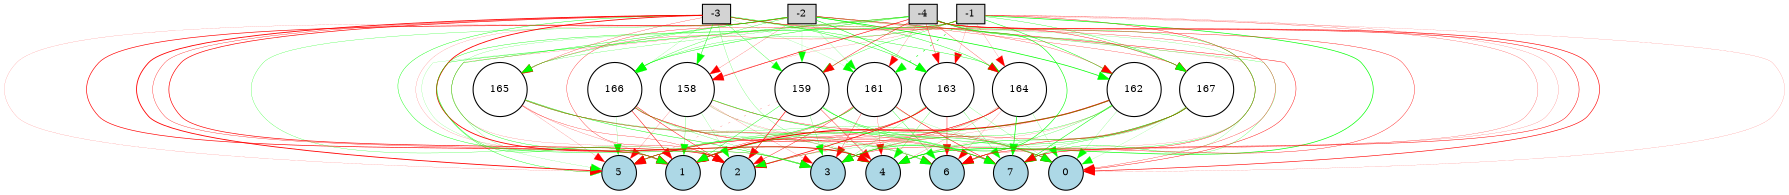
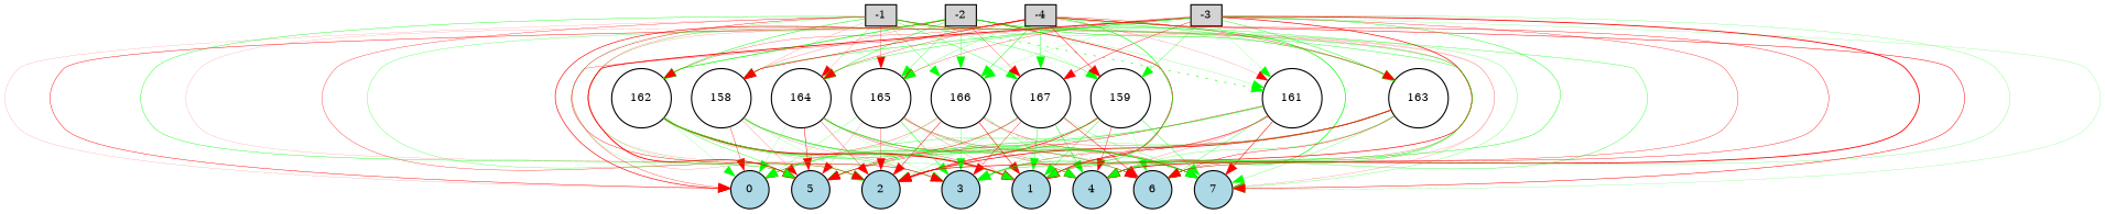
  digraph {
    node [fillcolor=white fontsize=9 shape=circle style=filled]
    edge [color=red style=solid]
    -1 [fillcolor=lightgray height=0.2 shape=box width=0.2]
    0 [fillcolor=lightblue height=0.2 width=0.2]
    1 [fillcolor=lightblue height=0.2 width=0.2]
    2 [fillcolor=lightblue height=0.2 width=0.2]
    3 [fillcolor=lightblue height=0.2 width=0.2]
    4 [fillcolor=lightblue height=0.2 width=0.2]
    5 [fillcolor=lightblue height=0.2 width=0.2]
    6 [fillcolor=lightblue height=0.2 width=0.2]
    7 [fillcolor=lightblue height=0.2 width=0.2]
    161 [height=0.2 width=0.2]
    162 [height=0.2 width=0.2]
    163 [height=0.2 width=0.2]
    164 [height=0.2 width=0.2]
    165 [height=0.2 width=0.2]
    166 [height=0.2 width=0.2]
    167 [height=0.2 width=0.2]
    158 [height=0.2 width=0.2]
    159 [height=0.2 width=0.2]
    -2 [fillcolor=lightgray height=0.2 shape=box width=0.2]
    -3 [fillcolor=lightgray height=0.2 shape=box width=0.2]
    -4 [fillcolor=lightgray height=0.2 shape=box width=0.2]
    -1 -> 0 [penwidth=0.111863842119894]
    -1 -> 1 [color=green penwidth=0.17210610118148706]
    -1 -> 2 [penwidth=0.29689330365862143]
    -1 -> 3 [penwidth=0.36249770343921517]
    -1 -> 4 [color=green penwidth=0.6196765349057308]
    -1 -> 5 [color=green penwidth=0.3539767611950704]
    -1 -> 6 [penwidth=0.20264988713042836]
    -1 -> 7 [penwidth=0.14171749891353852]
    -1 -> 161 [color=green penwidth=0.5452739175062684 style=dotted]
    -1 -> 162 [color=green penwidth=0.44401844131719104]
    -1 -> 163 [penwidth=0.127072353834595]
    -1 -> 164 [penwidth=0.1428686481989072]
    -1 -> 165 [penwidth=0.23500173081697207]
    -1 -> 166 [color=green penwidth=0.24175807800711735]
    -1 -> 167 [color=green penwidth=0.29761542417468745]
    -1 -> 158 [penwidth=0.13424808803605914]
    -1 -> 159 [color=green penwidth=0.2821840338704428]
    161 -> 0 [color=green penwidth=0.15568644028434106]
    161 -> 1 [penwidth=0.29949562835222354]
    161 -> 2 [penwidth=0.37210577227776753]
    161 -> 3 [penwidth=0.27877192623008584]
    161 -> 4 [penwidth=0.17687459986494602]
    161 -> 5 [color=green penwidth=0.4611571958971873]
    161 -> 6 [color=green penwidth=0.3029898316009328]
    161 -> 7 [penwidth=0.4895799714430249]
    162 -> 0 [color=green penwidth=0.14973506086082358]
    162 -> 1 [penwidth=1.0829971718047107]
    162 -> 2 [penwidth=0.13361601660061267]
    162 -> 3 [color=green penwidth=0.2834366957978518]
    162 -> 4 [penwidth=0.12379393161514479]
    162 -> 5 [color=green penwidth=0.3328597817466573]
    162 -> 6 [color=green penwidth=0.23809114598641676]
    162 -> 7 [color=green penwidth=0.4807457486221163]
    163 -> 0 [color=green penwidth=0.17350976025722564]
    163 -> 1 [penwidth=0.32200768220685894]
    163 -> 2 [penwidth=0.7088682801867507]
    163 -> 3 [color=green penwidth=0.19628783222500545]
    163 -> 4 [color=green penwidth=0.23413945024758995]
    163 -> 5 [penwidth=0.2437720254956522]
    163 -> 6 [penwidth=0.3886515562449846]
    163 -> 7 [color=green penwidth=0.22447122390613788]
    164 -> 0 [color=green penwidth=0.14998124952340983]
    164 -> 1 [penwidth=0.27110464378703014]
    164 -> 2 [penwidth=0.2829090250576458]
    164 -> 3 [color=green penwidth=0.11844319024187155]
    164 -> 4 [penwidth=0.16431443405125717]
    164 -> 5 [penwidth=0.4359732382173982]
    164 -> 6 [penwidth=0.14302612358241062]
    164 -> 7 [color=green penwidth=0.6251223998140129]
    165 -> 0 [color=green penwidth=0.2007123583395664]
    165 -> 1 [penwidth=0.1769732994080627]
    165 -> 2 [penwidth=0.26235374843549164]
    165 -> 3 [color=green penwidth=0.4263172411716747]
    165 -> 4 [penwidth=0.2097059944850233]
    165 -> 5 [penwidth=0.1415425872461323]
    165 -> 6 [color=green penwidth=0.2539293047948201]
    165 -> 7 [penwidth=0.21287693267777924]
    166 -> 0 [penwidth=0.22631372184545312]
    166 -> 1 [penwidth=0.4655386186365449]
    166 -> 2 [penwidth=0.4317674085268288]
    166 -> 3 [color=green penwidth=0.21845802997814273]
    166 -> 4 [color=green penwidth=0.2204508895397075]
    166 -> 5 [color=green penwidth=0.15503281753906942]
    166 -> 6 [penwidth=0.22413427651854928 style=dotted]
    166 -> 7 [penwidth=0.289650440527624]
    167 -> 0 [color=green penwidth=0.11830394810773946]
    167 -> 1 [color=green penwidth=0.34044302881746036]
    167 -> 2 [color=green penwidth=0.17623601721132823]
    167 -> 3 [penwidth=0.3121821379342552]
    167 -> 4 [color=green penwidth=0.4428150284522746]
+   167 -> 5 [penwidth=0.4039421929404816]
    167 -> 6 [penwidth=0.4212998106477541]
    167 -> 7 [color=green penwidth=0.20611309431579283]
    158 -> 0 [penwidth=0.32431459170976285]
    158 -> 1 [color=green penwidth=0.22144914586801911]
    158 -> 2 [color=green penwidth=0.14710923906506707]
    158 -> 3 [penwidth=0.14982091395440952]
    158 -> 4 [color=green penwidth=0.13795861330304898]
    158 -> 5 [penwidth=0.15371230813103445]
    158 -> 6 [penwidth=0.1380747232124268]
    158 -> 7 [color=green penwidth=0.44255114817534624]
    159 -> 0 [color=green penwidth=0.3773453083746019]
    159 -> 1 [color=green penwidth=0.36865859704751147]
    159 -> 2 [penwidth=0.567362059280746]
    159 -> 3 [color=green penwidth=0.18627003350691523]
    159 -> 4 [penwidth=0.3377157326815916]
    159 -> 5 [penwidth=0.17929477668281196 style=dotted]
    159 -> 6 [color=green penwidth=0.12714256285600067]
    159 -> 7 [color=green penwidth=0.34720697300565906]
    -2 -> 0 [penwidth=0.4027953520067815]
    -2 -> 1 [penwidth=0.6041670506781649]
    -2 -> 2 [color=green penwidth=0.24259776176378872]
    -2 -> 3 [penwidth=0.131499005321358]
    -2 -> 4 [color=green penwidth=0.353050707696163]
    -2 -> 5 [penwidth=0.10764212012999302]
    -2 -> 6 [penwidth=0.12023461762246074]
    -2 -> 7 [color=green penwidth=0.21793095169752988]
    -2 -> 161 [color=green penwidth=0.16217133293395436]
    -2 -> 162 [color=green penwidth=0.6703605187918428]
    -2 -> 163 [color=green penwidth=0.4727301137018707]
    -2 -> 164 [color=green penwidth=0.3723411759479224]
    -2 -> 165 [color=green penwidth=0.2748076258067121]
    -2 -> 166 [color=green penwidth=0.28227604171373255]
    -2 -> 167 [penwidth=0.23851356836706492]
    -2 -> 158 [penwidth=0.17940147911087817]
    -2 -> 159 [color=green penwidth=0.11118575570254345]
    -3 -> 0 [penwidth=0.27385730137259523]
    -3 -> 1 [penwidth=0.3109576018011997]
    -3 -> 2 [penwidth=0.6073627293788989]
    -3 -> 3 [color=green penwidth=0.37735458419510626]
    -3 -> 4 [penwidth=0.7749117415088941]
    -3 -> 5 [penwidth=0.7827699714169715]
    -3 -> 6 [color=green penwidth=0.1914726174944229]
    -3 -> 7 [color=green penwidth=0.14897696825818096]
    -3 -> 161 [color=green penwidth=0.126750998957917]
    -3 -> 163 [color=green penwidth=0.3985816656148521]
    -3 -> 164 [color=green penwidth=0.35165761432729603]
    -3 -> 165 [penwidth=0.2351408031552749]
    -3 -> 166 [color=green penwidth=0.13569737544074226]
    -3 -> 167 [penwidth=0.3669315628089327]
    -3 -> 158 [color=green penwidth=0.4055055917799446]
    -3 -> 159 [color=green penwidth=0.2818633758440946]
    -4 -> 0 [penwidth=0.567460470442753]
    -4 -> 1 [color=green penwidth=0.3525938529763747]
    -4 -> 2 [penwidth=0.13718461713863517]
    -4 -> 3 [color=green penwidth=0.5336285551482454]
    -4 -> 4 [color=green penwidth=0.30119838346380445]
    -4 -> 5 [color=green penwidth=0.12900641919286546]
    -4 -> 6 [penwidth=0.35335208336454826]
    -4 -> 7 [penwidth=0.4457080051132706]
    -4 -> 161 [penwidth=0.14206675833192436]
    -4 -> 162 [penwidth=0.237867060361207]
    -4 -> 163 [penwidth=0.3128296807402742]
    -4 -> 164 [penwidth=0.24421417291303324]
    -4 -> 165 [color=green penwidth=0.21362567481918465]
    -4 -> 166 [color=green penwidth=0.4194085539069068]
    -4 -> 167 [color=green penwidth=0.33350948058402646]
    -4 -> 158 [penwidth=0.5378736953934415]
    -4 -> 159 [penwidth=0.4158007871495957]
  }
